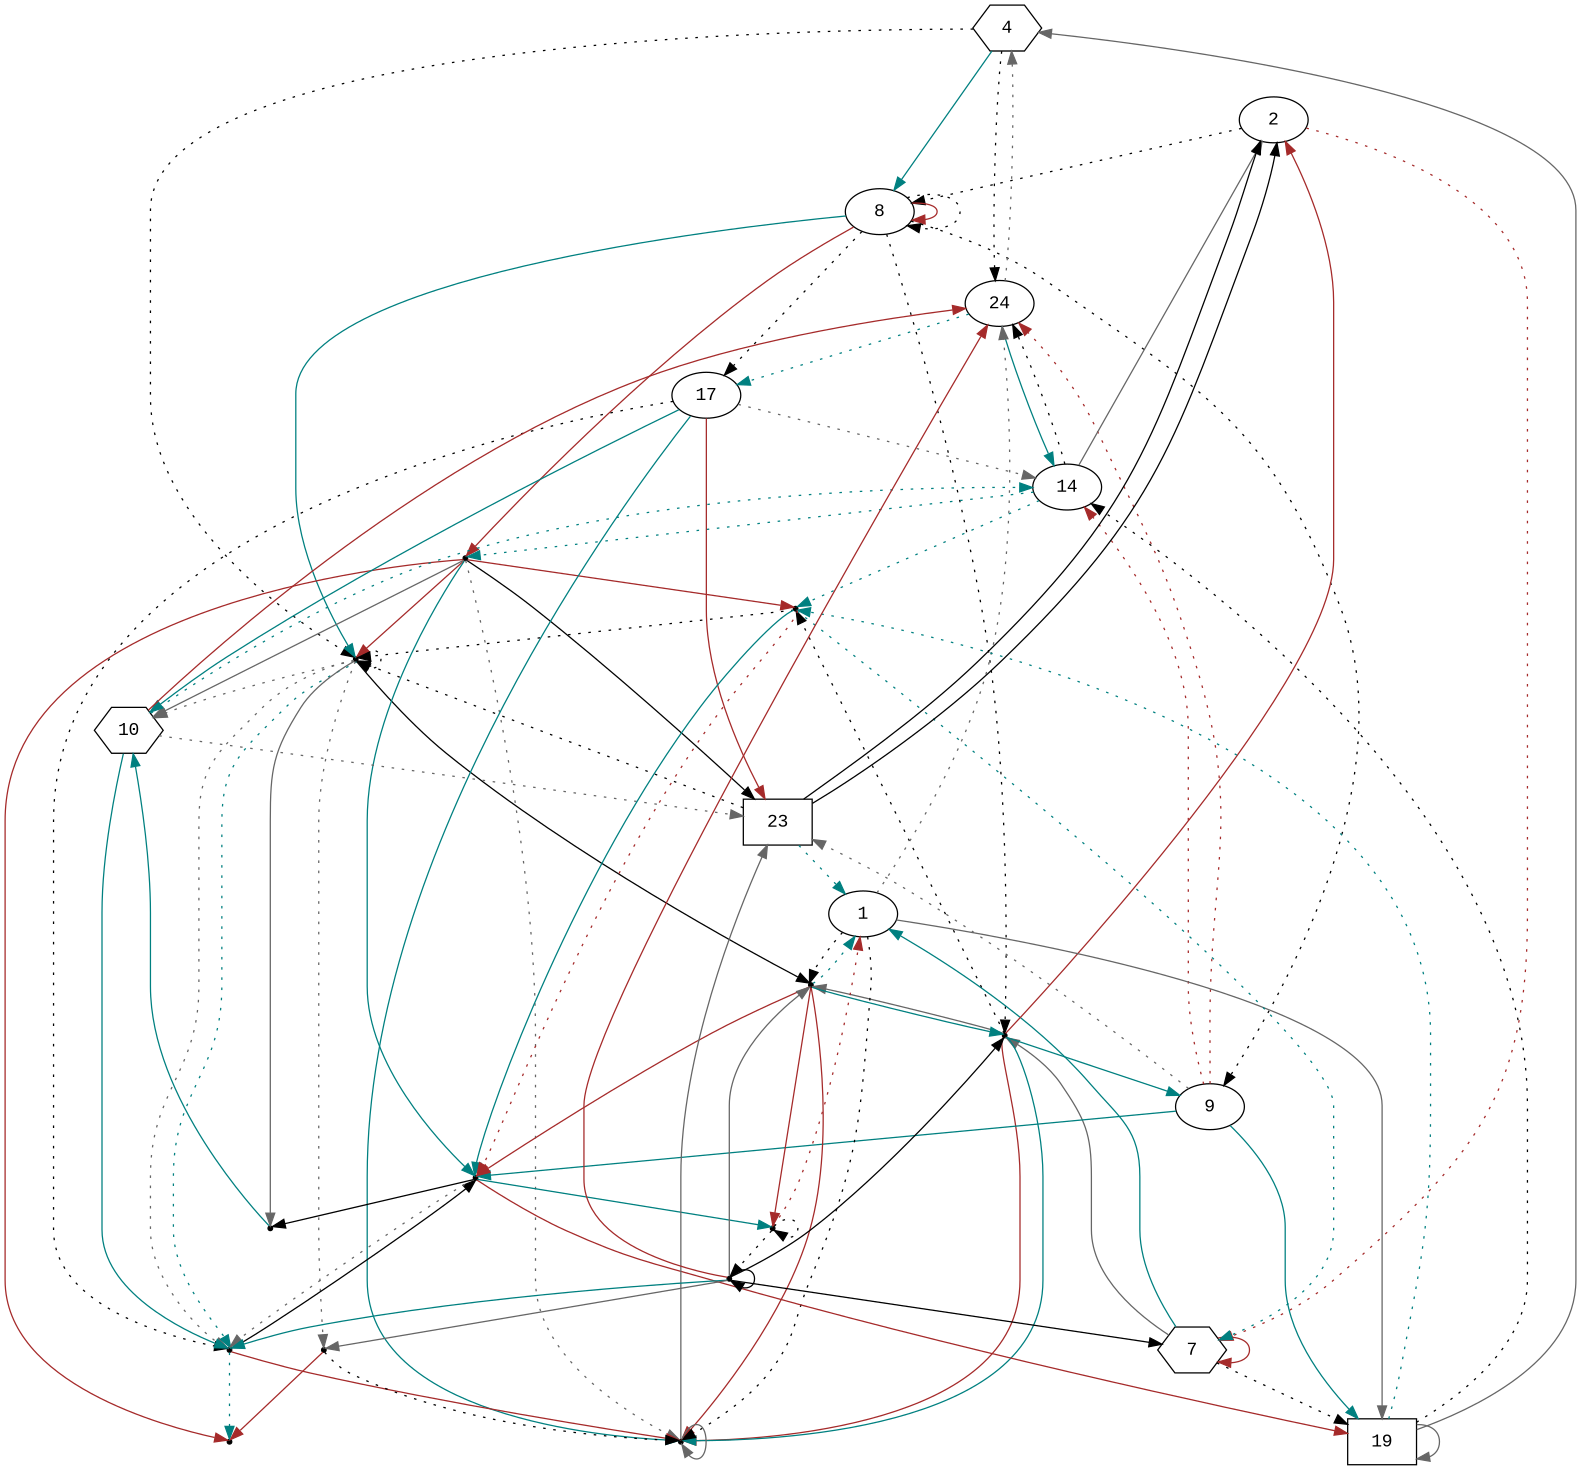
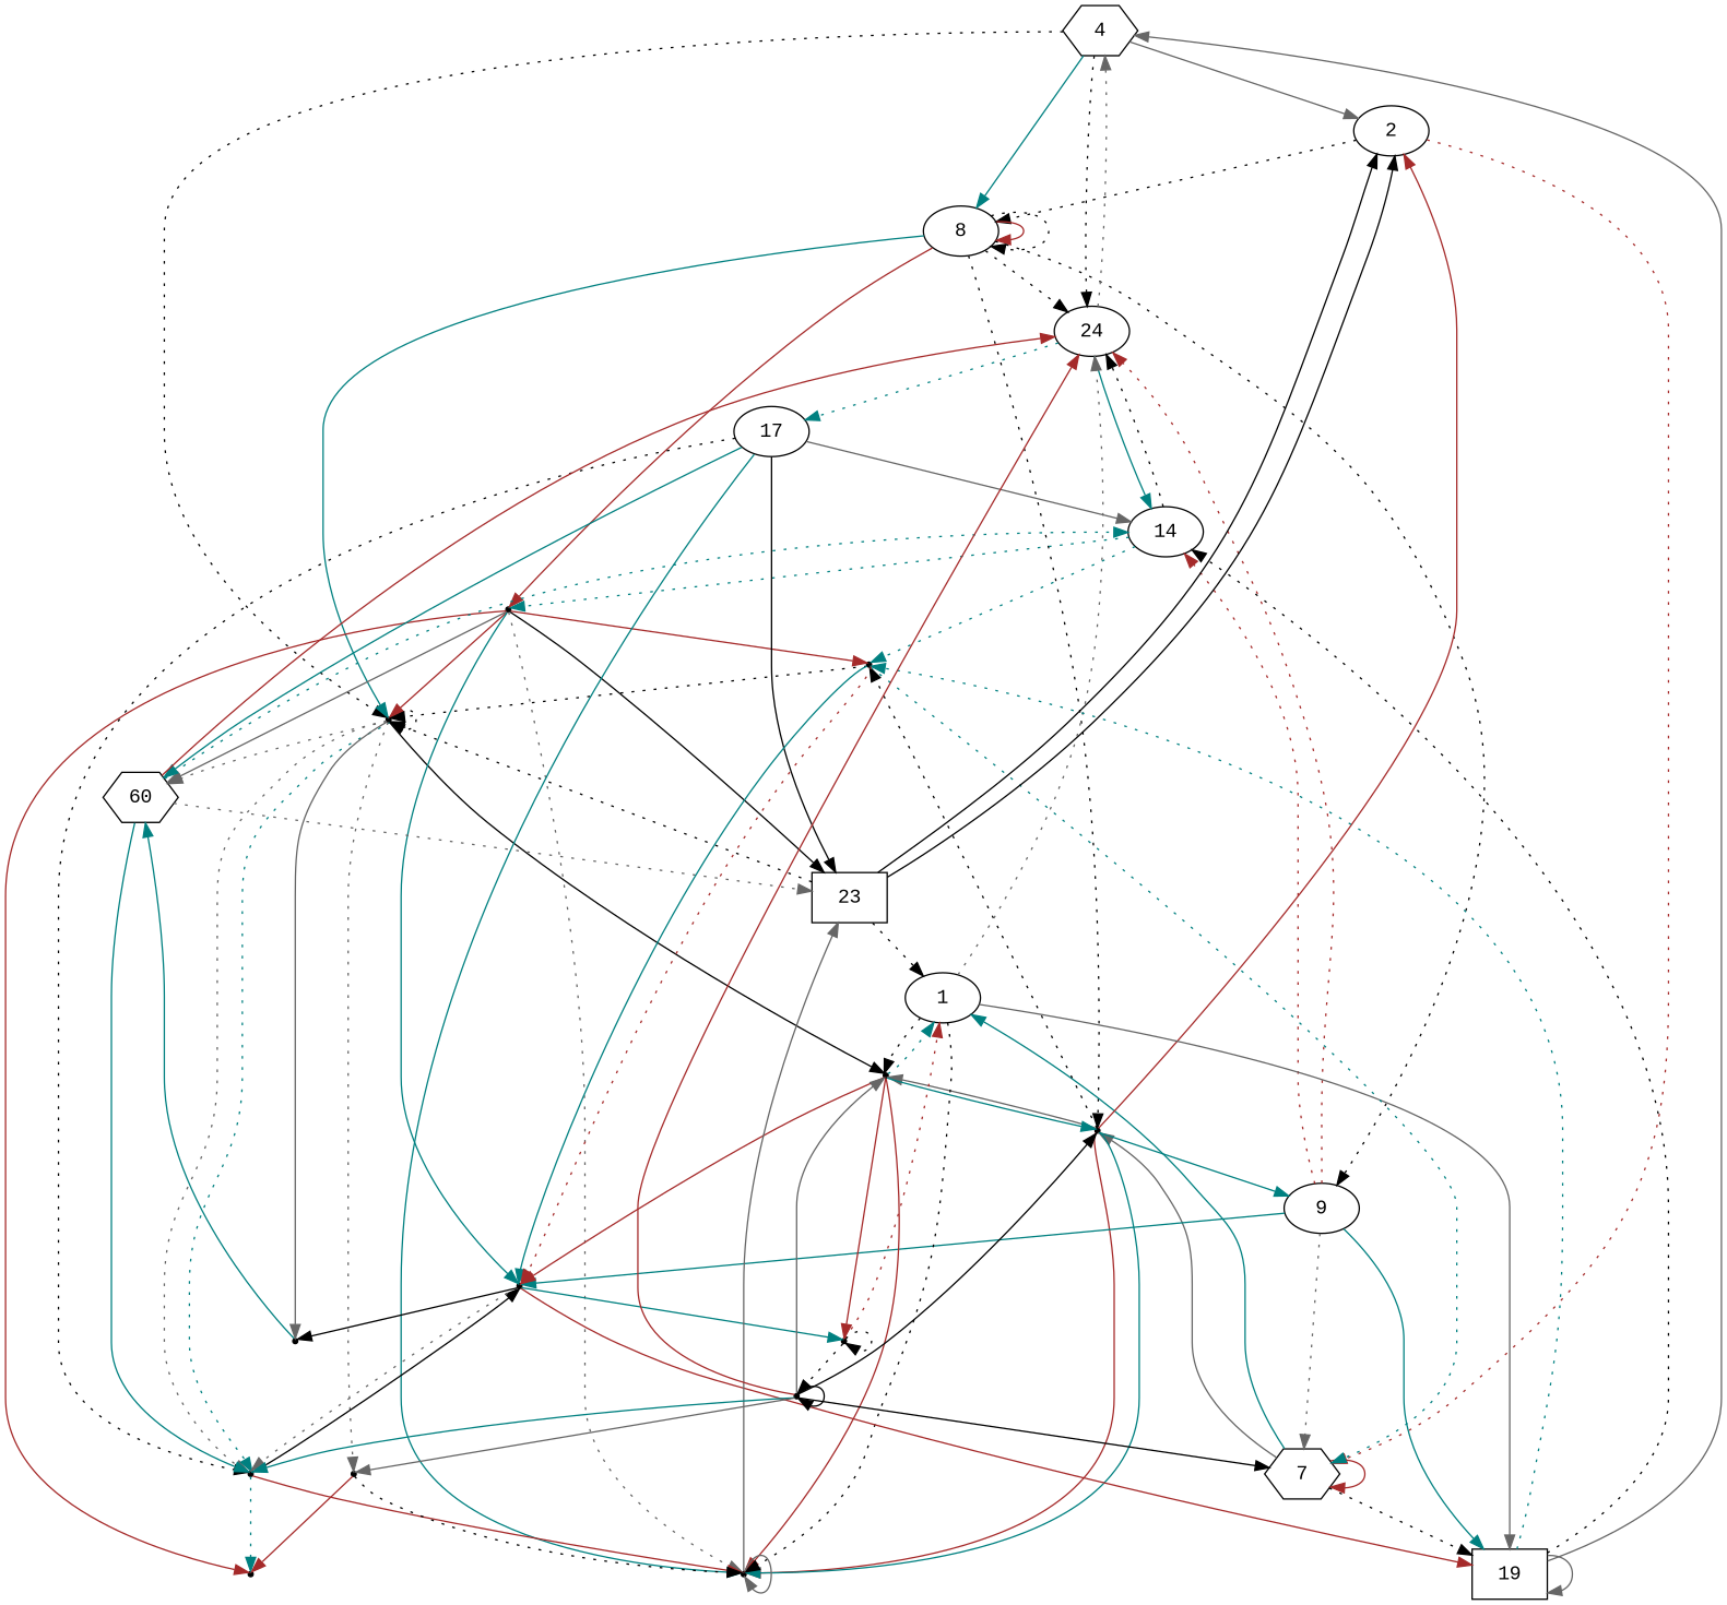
  digraph {
    fontname="Liberation Mono"
    node [fontname="Liberation Mono" shape=point]
    edge [color=black fontname="Liberation Mono" style=solid]
    4 [shape=hexagon]
    2 [shape=ellipse]
    8 [shape=ellipse]
    24 [shape=ellipse]
    18
    7 [shape=hexagon]
    6
    3
    9 [shape=ellipse]
    14 [shape=ellipse]
    17 [shape=ellipse]
-   10 [shape=hexagon]
+   10 [shape=hexagon label=60]
    21
    0
    12
    11
    1 [shape=ellipse]
    19 [shape=box]
    16
    15
    20
    23 [shape=box]
    22
    13
    5
-   14 -> 2 [color=gray40]
+   4 -> 2 [color=gray40]
    4 -> 8 [color=teal]
    4 -> 24 [style=dotted]
    4 -> 18 [style=dotted]
    2 -> 8 [style=dotted]
    2 -> 7 [color=brown style=dotted]
    8 -> 8 [color=brown]
    8 -> 8 [style=dotted]
-   8 -> 17 [style=dotted]
+   8 -> 24 [style=dotted]
    8 -> 18 [color=teal]
    8 -> 6 [color=brown]
    8 -> 3 [style=dotted]
    8 -> 9 [style=dotted]
    24 -> 4 [color=gray40 style=dotted]
    24 -> 14 [color=teal]
    24 -> 17 [color=teal style=dotted]
    18 -> 18 [style=dotted]
    18 -> 10 [color=gray40 style=dotted]
    18 -> 21 [color=gray40 style=dotted]
    18 -> 21 [color=teal style=dotted]
    18 -> 0
    18 -> 12 [color=gray40 style=dotted]
    18 -> 11 [color=gray40]
    7 -> 7 [color=brown]
    7 -> 3 [color=gray40]
    7 -> 1 [color=teal]
    7 -> 19 [style=dotted]
    6 -> 18 [color=brown]
    6 -> 10 [color=gray40]
    6 -> 16 [color=brown]
    6 -> 15 [color=brown]
    6 -> 20 [color=teal]
    6 -> 23
    6 -> 22 [color=gray40 style=dotted]
    3 -> 2 [color=brown]
    3 -> 9 [color=teal]
    3 -> 0 [color=gray40]
    3 -> 16 [style=dotted]
    3 -> 22 [color=brown]
    3 -> 22 [color=teal]
    9 -> 24 [color=brown style=dotted]
    9 -> 14 [color=brown style=dotted]
    9 -> 19 [color=teal]
    9 -> 20 [color=teal]
-   9 -> 23 [color=gray40 style=dotted]
+   9 -> 7 [color=gray40 style=dotted]
    14 -> 24 [style=dotted]
    14 -> 6 [color=teal style=dotted]
    14 -> 16 [color=teal style=dotted]
-   17 -> 14 [color=gray40 style=dotted]
+   17 -> 14 [color=gray40]
    17 -> 10 [color=teal]
    17 -> 21 [style=dotted]
-   17 -> 23 [color=brown]
+   17 -> 23
    17 -> 22 [color=teal]
    10 -> 24 [color=brown]
    10 -> 14 [color=teal style=dotted]
    10 -> 21 [color=teal]
    10 -> 23 [color=gray40 style=dotted]
    21 -> 15 [color=teal style=dotted]
    21 -> 20
    21 -> 22 [color=brown]
    0 -> 3 [color=teal]
    0 -> 1 [color=teal style=dotted]
    0 -> 20 [color=brown]
    0 -> 22 [color=brown]
    0 -> 13 [color=brown]
    12 -> 15 [color=brown]
    12 -> 22 [style=dotted]
    11 -> 10 [color=teal]
    1 -> 24 [color=gray40 style=dotted]
    1 -> 0 [style=dotted]
    1 -> 19 [color=gray40]
    1 -> 22 [style=dotted]
    19 -> 4 [color=gray40]
    19 -> 14 [style=dotted]
    19 -> 19 [color=gray40]
    19 -> 16 [color=teal style=dotted]
    16 -> 18 [style=dotted]
    16 -> 7 [color=teal style=dotted]
    16 -> 20 [color=teal]
    16 -> 20 [color=brown style=dotted]
    20 -> 21 [color=gray40 style=dotted]
    20 -> 11
    20 -> 19 [color=brown]
    20 -> 13 [color=teal]
    23 -> 2
    23 -> 2
    23 -> 18 [style=dotted]
-   23 -> 1 [color=teal style=dotted]
+   23 -> 1 [style=dotted]
    22 -> 23 [color=gray40]
    22 -> 22 [color=gray40]
    13 -> 1 [color=brown style=dotted]
    13 -> 13 [style=dotted]
    13 -> 5 [style=dotted]
    5 -> 24 [color=brown]
    5 -> 7
    5 -> 3
    5 -> 21 [color=teal]
    5 -> 0 [color=gray40]
    5 -> 12 [color=gray40]
    5 -> 5
  }
